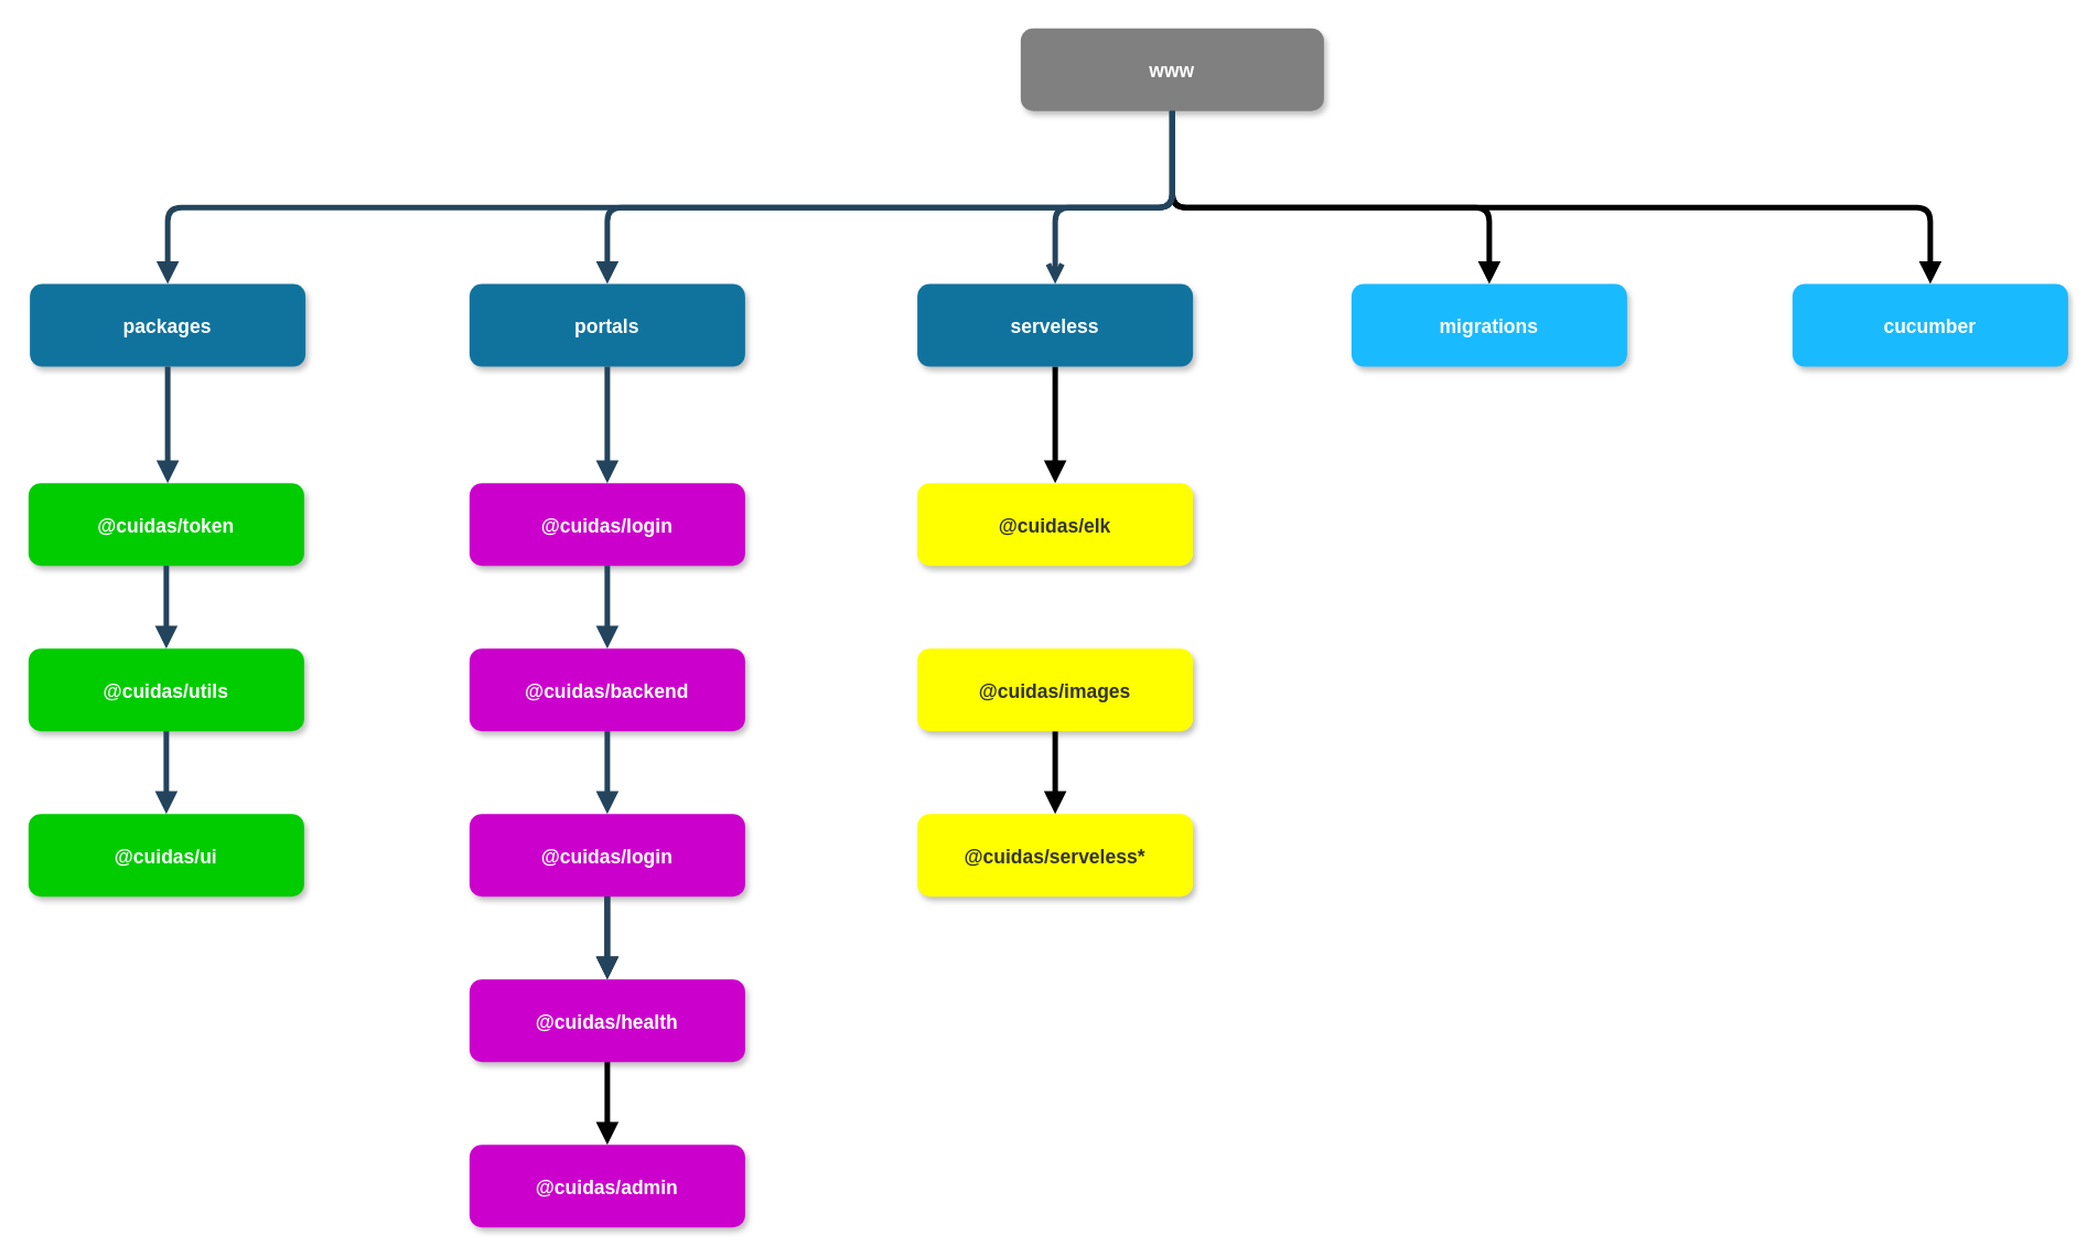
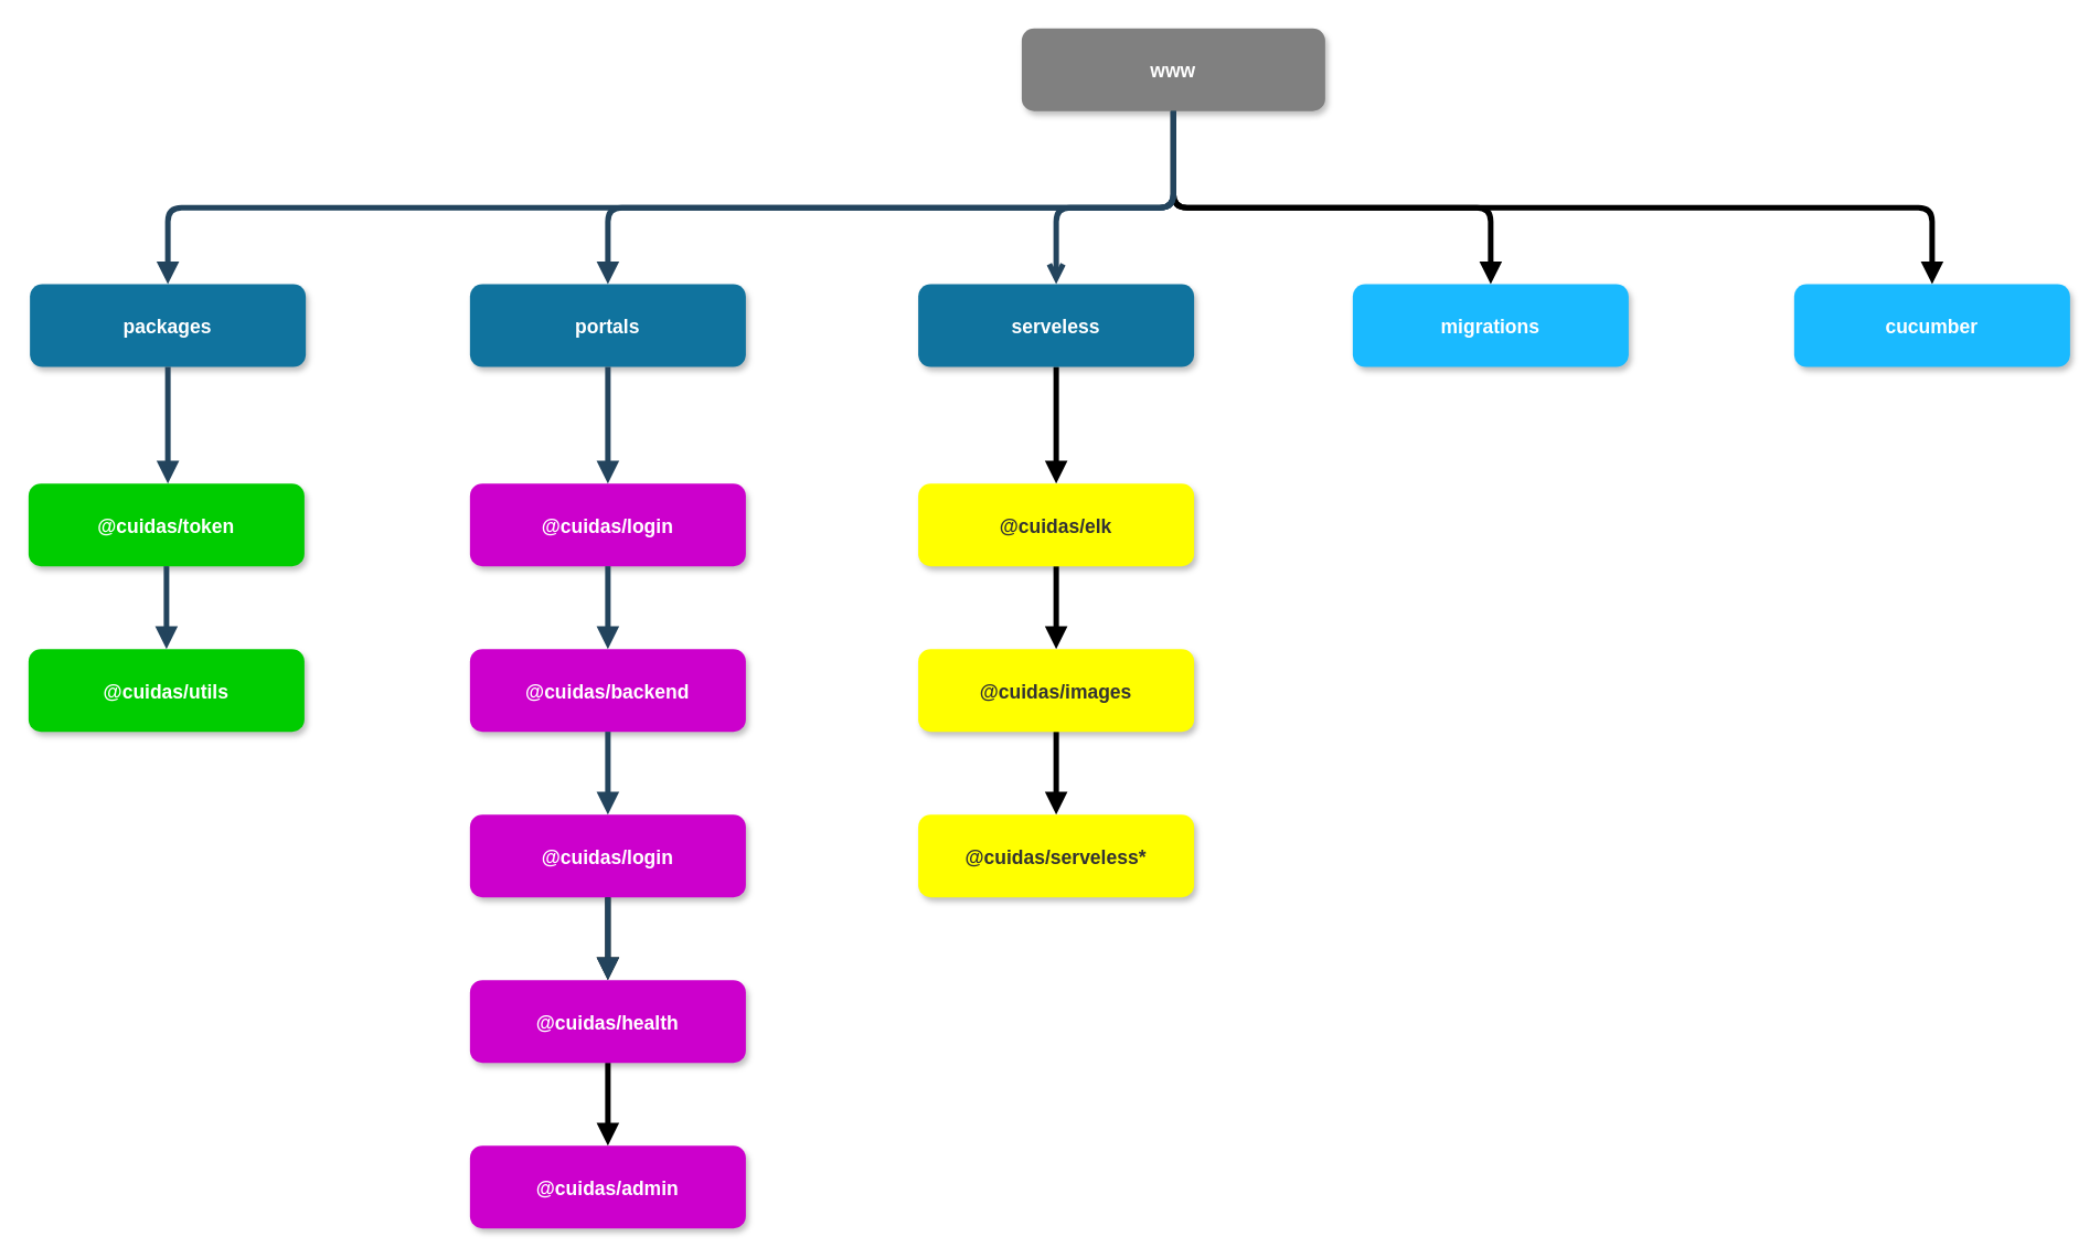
  <mxCell id="0" />
  <mxCell id="1" parent="0" />
  <mxCell id="2" style="edgeStyle=orthogonalEdgeStyle;rounded=1;orthogonalLoop=1;jettySize=auto;html=1;entryX=0.5;entryY=0;entryDx=0;entryDy=0;endArrow=block;endFill=1;strokeWidth=4;fontColor=#333333;" edge="1" parent="1" source="4" target="35"><mxGeometry relative="1" as="geometry"><Array as="points"><mxPoint x="850" y="150" /><mxPoint x="1080" y="150" /></Array></mxGeometry></mxCell>
  <mxCell id="3" style="edgeStyle=orthogonalEdgeStyle;rounded=1;orthogonalLoop=1;jettySize=auto;html=1;entryX=0.5;entryY=0;entryDx=0;entryDy=0;endArrow=block;endFill=1;strokeWidth=4;fontColor=#333333;" edge="1" parent="1" source="4" target="36"><mxGeometry relative="1" as="geometry"><Array as="points"><mxPoint x="850" y="150" /><mxPoint x="1400" y="150" /></Array></mxGeometry></mxCell>
  <mxCell id="4" value="www" style="rounded=1;strokeColor=none;shadow=1;gradientColor=none;fontStyle=1;fontColor=#FFFFFF;fontSize=14;fillColor=#808080;" vertex="1" parent="1"><mxGeometry x="740" y="20" width="220" height="60" as="geometry" /></mxCell>
  <mxCell id="5" value="packages" style="rounded=1;fillColor=#10739E;strokeColor=none;shadow=1;gradientColor=none;fontStyle=1;fontColor=#FFFFFF;fontSize=14;" vertex="1" parent="1"><mxGeometry x="21" y="205.5" width="200" height="60" as="geometry" /></mxCell>
  <mxCell id="6" value="portals" style="rounded=1;fillColor=#10739E;strokeColor=none;shadow=1;gradientColor=none;fontStyle=1;fontColor=#FFFFFF;fontSize=14;" vertex="1" parent="1"><mxGeometry x="340" y="205.5" width="200" height="60" as="geometry" /></mxCell>
  <mxCell id="7" value="@cuidas/token" style="rounded=1;strokeColor=none;shadow=1;gradientColor=none;fontStyle=1;fontColor=#FFFFFF;fontSize=14;fillColor=#00CC00;" vertex="1" parent="1"><mxGeometry x="20" y="350" width="200" height="60" as="geometry" /></mxCell>
  <mxCell id="8" value="@cuidas/utils" style="rounded=1;strokeColor=none;shadow=1;gradientColor=none;fontStyle=1;fontColor=#FFFFFF;fontSize=14;fillColor=#00CC00;" vertex="1" parent="1"><mxGeometry x="20" y="470" width="200" height="60" as="geometry" /></mxCell>
- <mxCell id="9" value="@cuidas/ui" style="rounded=1;strokeColor=none;shadow=1;gradientColor=none;fontStyle=1;fontColor=#FFFFFF;fontSize=14;fillColor=#00CC00;" vertex="1" parent="1"><mxGeometry x="20" y="590" width="200" height="60" as="geometry" /></mxCell>
  <mxCell id="10" value="@cuidas/login" style="rounded=1;strokeColor=none;shadow=1;gradientColor=none;fontStyle=1;fontColor=#FFFFFF;fontSize=14;fillColor=#CC00CC;" vertex="1" parent="1"><mxGeometry x="340" y="350" width="200" height="60" as="geometry" /></mxCell>
  <mxCell id="11" value="@cuidas/backend" style="rounded=1;strokeColor=none;shadow=1;gradientColor=none;fontStyle=1;fontColor=#FFFFFF;fontSize=14;fillColor=#CC00CC;" vertex="1" parent="1"><mxGeometry x="340" y="470" width="200" height="60" as="geometry" /></mxCell>
  <mxCell id="12" value="" style="edgeStyle=orthogonalEdgeStyle;rounded=1;orthogonalLoop=1;jettySize=auto;html=1;endArrow=block;endFill=1;strokeWidth=4;" edge="1" parent="1" source="13" target="15"><mxGeometry relative="1" as="geometry" /></mxCell>
  <mxCell id="13" value="@cuidas/login" style="rounded=1;strokeColor=none;shadow=1;gradientColor=none;fontStyle=1;fontColor=#FFFFFF;fontSize=14;fillColor=#CC00CC;" vertex="1" parent="1"><mxGeometry x="340" y="590" width="200" height="60" as="geometry" /></mxCell>
  <mxCell id="14" value="" style="edgeStyle=orthogonalEdgeStyle;rounded=1;orthogonalLoop=1;jettySize=auto;html=1;endArrow=block;endFill=1;strokeWidth=4;" edge="1" parent="1" source="15" target="16"><mxGeometry relative="1" as="geometry" /></mxCell>
  <mxCell id="15" value="@cuidas/health" style="rounded=1;strokeColor=none;shadow=1;gradientColor=none;fontStyle=1;fontColor=#FFFFFF;fontSize=14;fillColor=#CC00CC;" vertex="1" parent="1"><mxGeometry x="340" y="710" width="200" height="60" as="geometry" /></mxCell>
  <mxCell id="16" value="@cuidas/admin" style="rounded=1;strokeColor=none;shadow=1;gradientColor=none;fontStyle=1;fontColor=#FFFFFF;fontSize=14;fillColor=#CC00CC;" vertex="1" parent="1"><mxGeometry x="340" y="830" width="200" height="60" as="geometry" /></mxCell>
  <mxCell id="17" value="" style="edgeStyle=elbowEdgeStyle;elbow=vertical;strokeWidth=4;endArrow=block;endFill=1;fontStyle=1;strokeColor=#23445D;" edge="1" parent="1" source="4" target="5"><mxGeometry x="-298" y="165.5" width="100" height="100" as="geometry"><mxPoint x="-358" y="15.5" as="sourcePoint" /><mxPoint x="-258" y="-84.5" as="targetPoint" /><Array as="points"><mxPoint x="420" y="150" /></Array></mxGeometry></mxCell>
  <mxCell id="18" value="" style="edgeStyle=elbowEdgeStyle;elbow=vertical;strokeWidth=4;endArrow=block;endFill=1;fontStyle=1;strokeColor=#23445D;" edge="1" parent="1" source="4" target="6"><mxGeometry x="-298" y="165.5" width="100" height="100" as="geometry"><mxPoint x="-358" y="15.5" as="sourcePoint" /><mxPoint x="-258" y="-84.5" as="targetPoint" /><Array as="points"><mxPoint x="550" y="150" /></Array></mxGeometry></mxCell>
  <mxCell id="19" value="" style="edgeStyle=elbowEdgeStyle;elbow=vertical;strokeWidth=4;endArrow=block;endFill=1;fontStyle=1;strokeColor=#23445D;exitX=0.5;exitY=1;exitDx=0;exitDy=0;" edge="1" parent="1" source="6"><mxGeometry x="-450" y="165.5" width="100" height="100" as="geometry"><mxPoint x="-510" y="15.5" as="sourcePoint" /><mxPoint x="440" y="350" as="targetPoint" /><Array as="points"><mxPoint x="440" y="305.5" /></Array></mxGeometry></mxCell>
  <mxCell id="20" value="" style="edgeStyle=elbowEdgeStyle;elbow=vertical;strokeWidth=4;endArrow=block;endFill=1;fontStyle=1;strokeColor=#23445D;" edge="1" parent="1" source="7" target="8"><mxGeometry x="-410" y="150" width="100" height="100" as="geometry"><mxPoint x="-470" y="0" as="sourcePoint" /><mxPoint x="-370" y="-100" as="targetPoint" /></mxGeometry></mxCell>
- <mxCell id="21" value="" style="edgeStyle=elbowEdgeStyle;elbow=vertical;strokeWidth=4;endArrow=block;endFill=1;fontStyle=1;strokeColor=#23445D;" edge="1" parent="1" source="8" target="9"><mxGeometry x="-410" y="190" width="100" height="100" as="geometry"><mxPoint x="-470" y="40" as="sourcePoint" /><mxPoint x="-370" y="-60" as="targetPoint" /></mxGeometry></mxCell>
  <mxCell id="22" value="" style="edgeStyle=elbowEdgeStyle;elbow=vertical;strokeWidth=4;endArrow=block;endFill=1;fontStyle=1;strokeColor=#23445D;" edge="1" parent="1" source="10" target="11"><mxGeometry x="-370" y="150" width="100" height="100" as="geometry"><mxPoint x="-430" y="0" as="sourcePoint" /><mxPoint x="-330" y="-100" as="targetPoint" /></mxGeometry></mxCell>
  <mxCell id="23" value="" style="edgeStyle=elbowEdgeStyle;elbow=vertical;strokeWidth=4;endArrow=block;endFill=1;fontStyle=1;strokeColor=#23445D;" edge="1" parent="1" source="11" target="13"><mxGeometry x="-370" y="190" width="100" height="100" as="geometry"><mxPoint x="-430" y="40" as="sourcePoint" /><mxPoint x="-330" y="-60" as="targetPoint" /></mxGeometry></mxCell>
  <mxCell id="24" value="" style="edgeStyle=elbowEdgeStyle;elbow=vertical;strokeWidth=4;endArrow=block;endFill=1;fontStyle=1;strokeColor=#23445D;" edge="1" parent="1" source="13" target="15"><mxGeometry x="-370" y="230" width="100" height="100" as="geometry"><mxPoint x="-430" y="80" as="sourcePoint" /><mxPoint x="-330" y="-20" as="targetPoint" /></mxGeometry></mxCell>
  <mxCell id="25" value="" style="edgeStyle=elbowEdgeStyle;elbow=vertical;strokeWidth=4;endArrow=block;endFill=1;fontStyle=1;strokeColor=#23445D;" edge="1" parent="1" source="15"><mxGeometry x="-370" y="240" width="100" height="100" as="geometry"><mxPoint x="-430" y="90" as="sourcePoint" /><mxPoint x="440" y="770" as="targetPoint" /></mxGeometry></mxCell>
  <mxCell id="26" value="" style="edgeStyle=elbowEdgeStyle;elbow=vertical;strokeWidth=4;endArrow=block;endFill=1;fontStyle=1;strokeColor=#23445D;exitX=0.5;exitY=1;exitDx=0;exitDy=0;" edge="1" parent="1" source="5"><mxGeometry x="-439" y="165.5" width="100" height="100" as="geometry"><mxPoint x="-499" y="15.5" as="sourcePoint" /><mxPoint x="121" y="350" as="targetPoint" /><Array as="points"><mxPoint x="131" y="305.5" /></Array></mxGeometry></mxCell>
  <mxCell id="27" value="" style="edgeStyle=orthogonalEdgeStyle;rounded=1;orthogonalLoop=1;jettySize=auto;html=1;strokeWidth=4;endArrow=block;endFill=1;" edge="1" parent="1" source="28"><mxGeometry relative="1" as="geometry"><mxPoint x="765" y="350" as="targetPoint" /></mxGeometry></mxCell>
  <mxCell id="28" value="serveless" style="rounded=1;fillColor=#10739E;strokeColor=none;shadow=1;gradientColor=none;fontStyle=1;fontColor=#FFFFFF;fontSize=14;" vertex="1" parent="1"><mxGeometry x="665" y="205.5" width="200" height="60" as="geometry" /></mxCell>
  <mxCell id="29" value="" style="edgeStyle=elbowEdgeStyle;elbow=vertical;strokeWidth=4;endArrow=open;endFill=1;fontStyle=1;strokeColor=#23445D;exitX=0.5;exitY=1;exitDx=0;exitDy=0;" edge="1" parent="1" source="4" target="28"><mxGeometry x="-125" y="165.5" width="100" height="100" as="geometry"><mxPoint x="520" y="90" as="sourcePoint" /><mxPoint x="-85" y="-84.5" as="targetPoint" /><Array as="points"><mxPoint x="765" y="150" /></Array></mxGeometry></mxCell>
+ <mxCell id="30" value="" style="edgeStyle=orthogonalEdgeStyle;rounded=0;orthogonalLoop=1;jettySize=auto;html=1;strokeWidth=4;endArrow=block;endFill=1;" edge="1" parent="1" source="31" target="33"><mxGeometry relative="1" as="geometry" /></mxCell>
  <mxCell id="31" value="@cuidas/elk" style="rounded=1;strokeColor=none;shadow=1;gradientColor=none;fontStyle=1;fontSize=14;fillColor=#FFFF00;fontColor=#333333;" vertex="1" parent="1"><mxGeometry x="665" y="350" width="200" height="60" as="geometry" /></mxCell>
  <mxCell id="32" value="" style="edgeStyle=orthogonalEdgeStyle;rounded=0;orthogonalLoop=1;jettySize=auto;html=1;strokeWidth=4;endArrow=block;endFill=1;" edge="1" parent="1" source="33" target="34"><mxGeometry relative="1" as="geometry" /></mxCell>
  <mxCell id="33" value="@cuidas/images" style="rounded=1;strokeColor=none;shadow=1;gradientColor=none;fontStyle=1;fontSize=14;fillColor=#FFFF00;fontColor=#333333;" vertex="1" parent="1"><mxGeometry x="665" y="470" width="200" height="60" as="geometry" /></mxCell>
  <mxCell id="34" value="@cuidas/serveless*" style="rounded=1;strokeColor=none;shadow=1;gradientColor=none;fontStyle=1;fontSize=14;fillColor=#FFFF00;fontColor=#333333;" vertex="1" parent="1"><mxGeometry x="665" y="590" width="200" height="60" as="geometry" /></mxCell>
  <mxCell id="35" value="migrations" style="rounded=1;strokeColor=none;shadow=1;gradientColor=none;fontStyle=1;fontColor=#FFFFFF;fontSize=14;fillColor=#1ABAFF;" vertex="1" parent="1"><mxGeometry x="980" y="205.5" width="200" height="60" as="geometry" /></mxCell>
  <mxCell id="36" value="cucumber" style="rounded=1;strokeColor=none;shadow=1;gradientColor=none;fontStyle=1;fontColor=#FFFFFF;fontSize=14;fillColor=#1ABAFF;" vertex="1" parent="1"><mxGeometry x="1300" y="205.5" width="200" height="60" as="geometry" /></mxCell>
